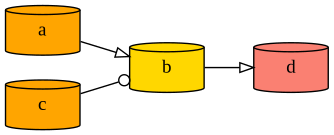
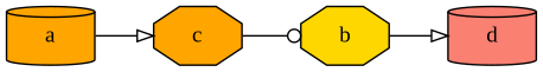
  digraph {
    fontname="Liberation Serif"
    rankdir=LR
    node [fillcolor=orange fontname="Liberation Serif" shape=octagon style=filled]
    edge [arrowhead=onormal fontname="Liberation Serif"]
-   b [fillcolor=gold shape=cylinder]
+   b [fillcolor=gold]
    a [shape=cylinder]
    d [fillcolor=salmon shape=cylinder]
-   c [shape=cylinder]
+   c
    b -> d
-   a -> b
+   a -> c
    c -> b [arrowhead=odot]
  }
